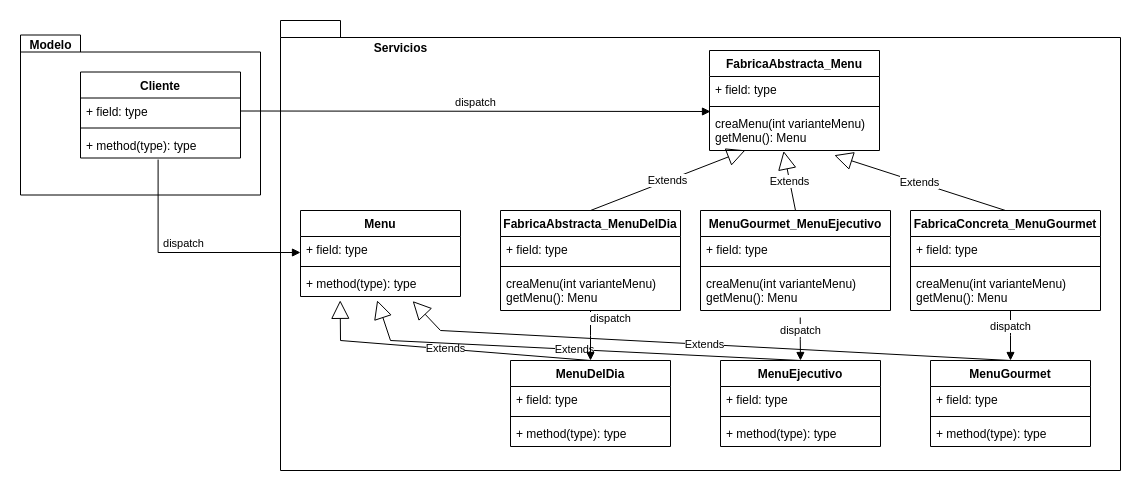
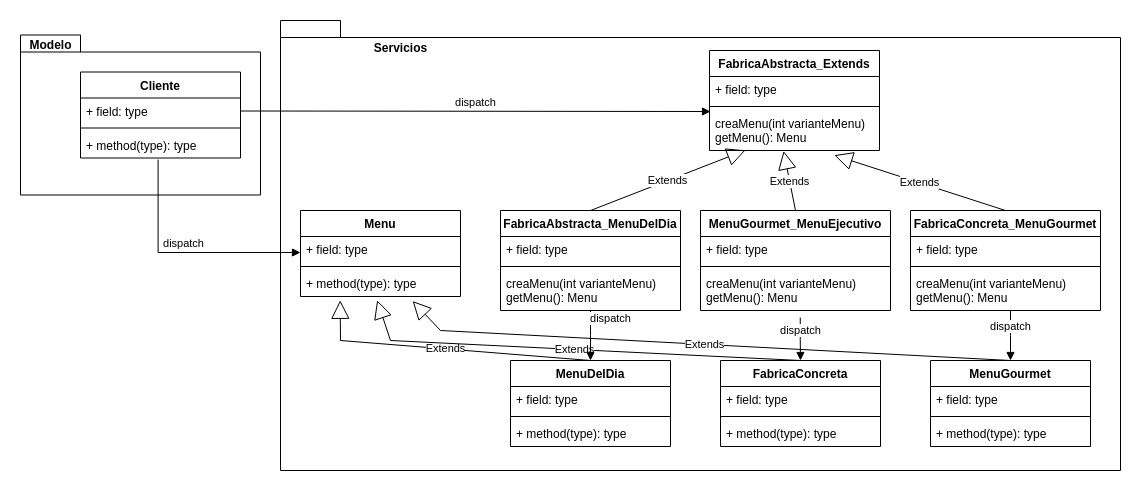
  <mxCell id="0" />
  <mxCell id="1" parent="0" />
  <mxCell id="2" value="" style="shape=folder;fontStyle=1;spacingTop=10;tabWidth=60;tabHeight=17;tabPosition=left;html=1;whiteSpace=wrap;" vertex="1" parent="1"><mxGeometry x="280" y="20" width="840" height="450" as="geometry" /></mxCell>
  <mxCell id="3" value="" style="shape=folder;fontStyle=1;spacingTop=10;tabWidth=60;tabHeight=17;tabPosition=left;html=1;whiteSpace=wrap;" vertex="1" parent="1"><mxGeometry x="20" y="34.5" width="240" height="160" as="geometry" /></mxCell>
- <mxCell id="4" value="FabricaAbstracta_Menu" style="swimlane;fontStyle=1;align=center;verticalAlign=top;childLayout=stackLayout;horizontal=1;startSize=26;horizontalStack=0;resizeParent=1;resizeParentMax=0;resizeLast=0;collapsible=1;marginBottom=0;whiteSpace=wrap;html=1;" vertex="1" parent="1"><mxGeometry x="709" y="50" width="170" height="100" as="geometry" /></mxCell>
+ <mxCell id="4" value="FabricaAbstracta_Extends" style="swimlane;fontStyle=1;align=center;verticalAlign=top;childLayout=stackLayout;horizontal=1;startSize=26;horizontalStack=0;resizeParent=1;resizeParentMax=0;resizeLast=0;collapsible=1;marginBottom=0;whiteSpace=wrap;html=1;" vertex="1" parent="1"><mxGeometry x="709" y="50" width="170" height="100" as="geometry" /></mxCell>
  <mxCell id="5" value="+ field: type" style="text;strokeColor=none;fillColor=none;align=left;verticalAlign=top;spacingLeft=4;spacingRight=4;overflow=hidden;rotatable=0;points=[[0,0.5],[1,0.5]];portConstraint=eastwest;whiteSpace=wrap;html=1;" vertex="1" parent="4"><mxGeometry y="26" width="170" height="26" as="geometry" /></mxCell>
  <mxCell id="6" value="" style="line;strokeWidth=1;fillColor=none;align=left;verticalAlign=middle;spacingTop=-1;spacingLeft=3;spacingRight=3;rotatable=0;labelPosition=right;points=[];portConstraint=eastwest;strokeColor=inherit;" vertex="1" parent="4"><mxGeometry y="52" width="170" height="8" as="geometry" /></mxCell>
  <mxCell id="7" value="creaMenu(int varianteMenu)&lt;br&gt;getMenu(): Menu" style="text;strokeColor=none;fillColor=none;align=left;verticalAlign=top;spacingLeft=4;spacingRight=4;overflow=hidden;rotatable=0;points=[[0,0.5],[1,0.5]];portConstraint=eastwest;whiteSpace=wrap;html=1;" vertex="1" parent="4"><mxGeometry y="60" width="170" height="40" as="geometry" /></mxCell>
  <mxCell id="8" value="MenuGourmet_MenuEjecutivo" style="swimlane;fontStyle=1;align=center;verticalAlign=top;childLayout=stackLayout;horizontal=1;startSize=26;horizontalStack=0;resizeParent=1;resizeParentMax=0;resizeLast=0;collapsible=1;marginBottom=0;whiteSpace=wrap;html=1;" vertex="1" parent="1"><mxGeometry x="700" y="210" width="190" height="100" as="geometry" /></mxCell>
  <mxCell id="9" value="+ field: type" style="text;strokeColor=none;fillColor=none;align=left;verticalAlign=top;spacingLeft=4;spacingRight=4;overflow=hidden;rotatable=0;points=[[0,0.5],[1,0.5]];portConstraint=eastwest;whiteSpace=wrap;html=1;" vertex="1" parent="8"><mxGeometry y="26" width="190" height="26" as="geometry" /></mxCell>
  <mxCell id="10" value="" style="line;strokeWidth=1;fillColor=none;align=left;verticalAlign=middle;spacingTop=-1;spacingLeft=3;spacingRight=3;rotatable=0;labelPosition=right;points=[];portConstraint=eastwest;strokeColor=inherit;" vertex="1" parent="8"><mxGeometry y="52" width="190" height="8" as="geometry" /></mxCell>
  <mxCell id="11" value="creaMenu(int varianteMenu)&lt;br style=&quot;border-color: var(--border-color);&quot;&gt;getMenu(): Menu" style="text;strokeColor=none;fillColor=none;align=left;verticalAlign=top;spacingLeft=4;spacingRight=4;overflow=hidden;rotatable=0;points=[[0,0.5],[1,0.5]];portConstraint=eastwest;whiteSpace=wrap;html=1;" vertex="1" parent="8"><mxGeometry y="60" width="190" height="40" as="geometry" /></mxCell>
  <mxCell id="12" value="FabricaAbstracta_MenuDelDia" style="swimlane;fontStyle=1;align=center;verticalAlign=top;childLayout=stackLayout;horizontal=1;startSize=26;horizontalStack=0;resizeParent=1;resizeParentMax=0;resizeLast=0;collapsible=1;marginBottom=0;whiteSpace=wrap;html=1;" vertex="1" parent="1"><mxGeometry x="500" y="210" width="180" height="100" as="geometry" /></mxCell>
  <mxCell id="13" value="+ field: type" style="text;strokeColor=none;fillColor=none;align=left;verticalAlign=top;spacingLeft=4;spacingRight=4;overflow=hidden;rotatable=0;points=[[0,0.5],[1,0.5]];portConstraint=eastwest;whiteSpace=wrap;html=1;" vertex="1" parent="12"><mxGeometry y="26" width="180" height="26" as="geometry" /></mxCell>
  <mxCell id="14" value="" style="line;strokeWidth=1;fillColor=none;align=left;verticalAlign=middle;spacingTop=-1;spacingLeft=3;spacingRight=3;rotatable=0;labelPosition=right;points=[];portConstraint=eastwest;strokeColor=inherit;" vertex="1" parent="12"><mxGeometry y="52" width="180" height="8" as="geometry" /></mxCell>
  <mxCell id="15" value="creaMenu(int varianteMenu)&lt;br style=&quot;border-color: var(--border-color);&quot;&gt;getMenu(): Menu" style="text;strokeColor=none;fillColor=none;align=left;verticalAlign=top;spacingLeft=4;spacingRight=4;overflow=hidden;rotatable=0;points=[[0,0.5],[1,0.5]];portConstraint=eastwest;whiteSpace=wrap;html=1;" vertex="1" parent="12"><mxGeometry y="60" width="180" height="40" as="geometry" /></mxCell>
  <mxCell id="16" value="FabricaConcreta_MenuGourmet" style="swimlane;fontStyle=1;align=center;verticalAlign=top;childLayout=stackLayout;horizontal=1;startSize=26;horizontalStack=0;resizeParent=1;resizeParentMax=0;resizeLast=0;collapsible=1;marginBottom=0;whiteSpace=wrap;html=1;" vertex="1" parent="1"><mxGeometry x="910" y="210" width="190" height="100" as="geometry" /></mxCell>
  <mxCell id="17" value="+ field: type" style="text;strokeColor=none;fillColor=none;align=left;verticalAlign=top;spacingLeft=4;spacingRight=4;overflow=hidden;rotatable=0;points=[[0,0.5],[1,0.5]];portConstraint=eastwest;whiteSpace=wrap;html=1;" vertex="1" parent="16"><mxGeometry y="26" width="190" height="26" as="geometry" /></mxCell>
  <mxCell id="18" value="" style="line;strokeWidth=1;fillColor=none;align=left;verticalAlign=middle;spacingTop=-1;spacingLeft=3;spacingRight=3;rotatable=0;labelPosition=right;points=[];portConstraint=eastwest;strokeColor=inherit;" vertex="1" parent="16"><mxGeometry y="52" width="190" height="8" as="geometry" /></mxCell>
  <mxCell id="19" value="creaMenu(int varianteMenu)&lt;br style=&quot;border-color: var(--border-color);&quot;&gt;getMenu(): Menu" style="text;strokeColor=none;fillColor=none;align=left;verticalAlign=top;spacingLeft=4;spacingRight=4;overflow=hidden;rotatable=0;points=[[0,0.5],[1,0.5]];portConstraint=eastwest;whiteSpace=wrap;html=1;" vertex="1" parent="16"><mxGeometry y="60" width="190" height="40" as="geometry" /></mxCell>
  <mxCell id="20" value="Extends" style="endArrow=block;endSize=16;endFill=0;html=1;rounded=0;entryX=0.211;entryY=0.995;entryDx=0;entryDy=0;entryPerimeter=0;exitX=0.5;exitY=0;exitDx=0;exitDy=0;" edge="1" parent="1" source="12" target="7"><mxGeometry width="160" relative="1" as="geometry"><mxPoint x="700" y="210" as="sourcePoint" /><mxPoint x="860" y="210" as="targetPoint" /></mxGeometry></mxCell>
  <mxCell id="21" value="Extends" style="endArrow=block;endSize=16;endFill=0;html=1;rounded=0;exitX=0.5;exitY=0;exitDx=0;exitDy=0;entryX=0.436;entryY=1.013;entryDx=0;entryDy=0;entryPerimeter=0;" edge="1" parent="1" source="8" target="7"><mxGeometry width="160" relative="1" as="geometry"><mxPoint x="700" y="210" as="sourcePoint" /><mxPoint x="795" y="160" as="targetPoint" /></mxGeometry></mxCell>
  <mxCell id="22" value="Extends" style="endArrow=block;endSize=16;endFill=0;html=1;rounded=0;entryX=0.734;entryY=1.118;entryDx=0;entryDy=0;entryPerimeter=0;exitX=0.5;exitY=0;exitDx=0;exitDy=0;" edge="1" parent="1" source="16" target="7"><mxGeometry width="160" relative="1" as="geometry"><mxPoint x="700" y="210" as="sourcePoint" /><mxPoint x="860" y="210" as="targetPoint" /></mxGeometry></mxCell>
  <mxCell id="23" value="Cliente" style="swimlane;fontStyle=1;align=center;verticalAlign=top;childLayout=stackLayout;horizontal=1;startSize=26;horizontalStack=0;resizeParent=1;resizeParentMax=0;resizeLast=0;collapsible=1;marginBottom=0;whiteSpace=wrap;html=1;" vertex="1" parent="1"><mxGeometry x="80" y="71.5" width="160" height="86" as="geometry" /></mxCell>
  <mxCell id="24" value="+ field: type" style="text;strokeColor=none;fillColor=none;align=left;verticalAlign=top;spacingLeft=4;spacingRight=4;overflow=hidden;rotatable=0;points=[[0,0.5],[1,0.5]];portConstraint=eastwest;whiteSpace=wrap;html=1;" vertex="1" parent="23"><mxGeometry y="26" width="160" height="26" as="geometry" /></mxCell>
  <mxCell id="25" value="" style="line;strokeWidth=1;fillColor=none;align=left;verticalAlign=middle;spacingTop=-1;spacingLeft=3;spacingRight=3;rotatable=0;labelPosition=right;points=[];portConstraint=eastwest;strokeColor=inherit;" vertex="1" parent="23"><mxGeometry y="52" width="160" height="8" as="geometry" /></mxCell>
  <mxCell id="26" value="+ method(type): type" style="text;strokeColor=none;fillColor=none;align=left;verticalAlign=top;spacingLeft=4;spacingRight=4;overflow=hidden;rotatable=0;points=[[0,0.5],[1,0.5]];portConstraint=eastwest;whiteSpace=wrap;html=1;" vertex="1" parent="23"><mxGeometry y="60" width="160" height="26" as="geometry" /></mxCell>
  <mxCell id="27" value="Modelo" style="text;align=center;fontStyle=1;verticalAlign=middle;spacingLeft=3;spacingRight=3;strokeColor=none;rotatable=0;points=[[0,0.5],[1,0.5]];portConstraint=eastwest;html=1;" vertex="1" parent="1"><mxGeometry x="20" y="31.5" width="60" height="26" as="geometry" /></mxCell>
  <mxCell id="28" value="MenuDelDia" style="swimlane;fontStyle=1;align=center;verticalAlign=top;childLayout=stackLayout;horizontal=1;startSize=26;horizontalStack=0;resizeParent=1;resizeParentMax=0;resizeLast=0;collapsible=1;marginBottom=0;whiteSpace=wrap;html=1;" vertex="1" parent="1"><mxGeometry x="510" y="360" width="160" height="86" as="geometry" /></mxCell>
  <mxCell id="29" value="+ field: type" style="text;strokeColor=none;fillColor=none;align=left;verticalAlign=top;spacingLeft=4;spacingRight=4;overflow=hidden;rotatable=0;points=[[0,0.5],[1,0.5]];portConstraint=eastwest;whiteSpace=wrap;html=1;" vertex="1" parent="28"><mxGeometry y="26" width="160" height="26" as="geometry" /></mxCell>
  <mxCell id="30" value="" style="line;strokeWidth=1;fillColor=none;align=left;verticalAlign=middle;spacingTop=-1;spacingLeft=3;spacingRight=3;rotatable=0;labelPosition=right;points=[];portConstraint=eastwest;strokeColor=inherit;" vertex="1" parent="28"><mxGeometry y="52" width="160" height="8" as="geometry" /></mxCell>
  <mxCell id="31" value="+ method(type): type" style="text;strokeColor=none;fillColor=none;align=left;verticalAlign=top;spacingLeft=4;spacingRight=4;overflow=hidden;rotatable=0;points=[[0,0.5],[1,0.5]];portConstraint=eastwest;whiteSpace=wrap;html=1;" vertex="1" parent="28"><mxGeometry y="60" width="160" height="26" as="geometry" /></mxCell>
- <mxCell id="32" value="MenuEjecutivo" style="swimlane;fontStyle=1;align=center;verticalAlign=top;childLayout=stackLayout;horizontal=1;startSize=26;horizontalStack=0;resizeParent=1;resizeParentMax=0;resizeLast=0;collapsible=1;marginBottom=0;whiteSpace=wrap;html=1;" vertex="1" parent="1"><mxGeometry x="720" y="360" width="160" height="86" as="geometry" /></mxCell>
+ <mxCell id="32" value="FabricaConcreta" style="swimlane;fontStyle=1;align=center;verticalAlign=top;childLayout=stackLayout;horizontal=1;startSize=26;horizontalStack=0;resizeParent=1;resizeParentMax=0;resizeLast=0;collapsible=1;marginBottom=0;whiteSpace=wrap;html=1;" vertex="1" parent="1"><mxGeometry x="720" y="360" width="160" height="86" as="geometry" /></mxCell>
  <mxCell id="33" value="+ field: type" style="text;strokeColor=none;fillColor=none;align=left;verticalAlign=top;spacingLeft=4;spacingRight=4;overflow=hidden;rotatable=0;points=[[0,0.5],[1,0.5]];portConstraint=eastwest;whiteSpace=wrap;html=1;" vertex="1" parent="32"><mxGeometry y="26" width="160" height="26" as="geometry" /></mxCell>
  <mxCell id="34" value="" style="line;strokeWidth=1;fillColor=none;align=left;verticalAlign=middle;spacingTop=-1;spacingLeft=3;spacingRight=3;rotatable=0;labelPosition=right;points=[];portConstraint=eastwest;strokeColor=inherit;" vertex="1" parent="32"><mxGeometry y="52" width="160" height="8" as="geometry" /></mxCell>
  <mxCell id="35" value="+ method(type): type" style="text;strokeColor=none;fillColor=none;align=left;verticalAlign=top;spacingLeft=4;spacingRight=4;overflow=hidden;rotatable=0;points=[[0,0.5],[1,0.5]];portConstraint=eastwest;whiteSpace=wrap;html=1;" vertex="1" parent="32"><mxGeometry y="60" width="160" height="26" as="geometry" /></mxCell>
  <mxCell id="36" value="MenuGourmet" style="swimlane;fontStyle=1;align=center;verticalAlign=top;childLayout=stackLayout;horizontal=1;startSize=26;horizontalStack=0;resizeParent=1;resizeParentMax=0;resizeLast=0;collapsible=1;marginBottom=0;whiteSpace=wrap;html=1;" vertex="1" parent="1"><mxGeometry x="930" y="360" width="160" height="86" as="geometry" /></mxCell>
  <mxCell id="37" value="+ field: type" style="text;strokeColor=none;fillColor=none;align=left;verticalAlign=top;spacingLeft=4;spacingRight=4;overflow=hidden;rotatable=0;points=[[0,0.5],[1,0.5]];portConstraint=eastwest;whiteSpace=wrap;html=1;" vertex="1" parent="36"><mxGeometry y="26" width="160" height="26" as="geometry" /></mxCell>
  <mxCell id="38" value="" style="line;strokeWidth=1;fillColor=none;align=left;verticalAlign=middle;spacingTop=-1;spacingLeft=3;spacingRight=3;rotatable=0;labelPosition=right;points=[];portConstraint=eastwest;strokeColor=inherit;" vertex="1" parent="36"><mxGeometry y="52" width="160" height="8" as="geometry" /></mxCell>
  <mxCell id="39" value="+ method(type): type" style="text;strokeColor=none;fillColor=none;align=left;verticalAlign=top;spacingLeft=4;spacingRight=4;overflow=hidden;rotatable=0;points=[[0,0.5],[1,0.5]];portConstraint=eastwest;whiteSpace=wrap;html=1;" vertex="1" parent="36"><mxGeometry y="60" width="160" height="26" as="geometry" /></mxCell>
  <mxCell id="40" value="Menu" style="swimlane;fontStyle=1;align=center;verticalAlign=top;childLayout=stackLayout;horizontal=1;startSize=26;horizontalStack=0;resizeParent=1;resizeParentMax=0;resizeLast=0;collapsible=1;marginBottom=0;whiteSpace=wrap;html=1;" vertex="1" parent="1"><mxGeometry x="300" y="210" width="160" height="86" as="geometry" /></mxCell>
  <mxCell id="41" value="+ field: type" style="text;strokeColor=none;fillColor=none;align=left;verticalAlign=top;spacingLeft=4;spacingRight=4;overflow=hidden;rotatable=0;points=[[0,0.5],[1,0.5]];portConstraint=eastwest;whiteSpace=wrap;html=1;" vertex="1" parent="40"><mxGeometry y="26" width="160" height="26" as="geometry" /></mxCell>
  <mxCell id="42" value="" style="line;strokeWidth=1;fillColor=none;align=left;verticalAlign=middle;spacingTop=-1;spacingLeft=3;spacingRight=3;rotatable=0;labelPosition=right;points=[];portConstraint=eastwest;strokeColor=inherit;" vertex="1" parent="40"><mxGeometry y="52" width="160" height="8" as="geometry" /></mxCell>
  <mxCell id="43" value="+ method(type): type" style="text;strokeColor=none;fillColor=none;align=left;verticalAlign=top;spacingLeft=4;spacingRight=4;overflow=hidden;rotatable=0;points=[[0,0.5],[1,0.5]];portConstraint=eastwest;whiteSpace=wrap;html=1;" vertex="1" parent="40"><mxGeometry y="60" width="160" height="26" as="geometry" /></mxCell>
  <mxCell id="44" value="Extends" style="endArrow=block;endSize=16;endFill=0;html=1;rounded=0;exitX=0.5;exitY=0;exitDx=0;exitDy=0;entryX=0.248;entryY=1.147;entryDx=0;entryDy=0;entryPerimeter=0;" edge="1" parent="1" source="28" target="43"><mxGeometry width="160" relative="1" as="geometry"><mxPoint x="410" y="320" as="sourcePoint" /><mxPoint x="570" y="320" as="targetPoint" /><Array as="points"><mxPoint x="340" y="340" /></Array></mxGeometry></mxCell>
  <mxCell id="45" value="Extends" style="endArrow=block;endSize=16;endFill=0;html=1;rounded=0;exitX=0.5;exitY=0;exitDx=0;exitDy=0;entryX=0.479;entryY=1.147;entryDx=0;entryDy=0;entryPerimeter=0;" edge="1" parent="1" source="32" target="43"><mxGeometry width="160" relative="1" as="geometry"><mxPoint x="410" y="320" as="sourcePoint" /><mxPoint x="570" y="320" as="targetPoint" /><Array as="points"><mxPoint x="390" y="340" /></Array></mxGeometry></mxCell>
  <mxCell id="46" value="Extends" style="endArrow=block;endSize=16;endFill=0;html=1;rounded=0;exitX=0.5;exitY=0;exitDx=0;exitDy=0;entryX=0.701;entryY=1.176;entryDx=0;entryDy=0;entryPerimeter=0;" edge="1" parent="1" source="36" target="43"><mxGeometry width="160" relative="1" as="geometry"><mxPoint x="520" y="320" as="sourcePoint" /><mxPoint x="410" y="310" as="targetPoint" /><Array as="points"><mxPoint x="440" y="330" /></Array></mxGeometry></mxCell>
  <mxCell id="47" value="dispatch" style="html=1;verticalAlign=bottom;endArrow=block;edgeStyle=elbowEdgeStyle;elbow=vertical;curved=0;rounded=0;entryX=0.5;entryY=0;entryDx=0;entryDy=0;" edge="1" parent="1" target="28"><mxGeometry x="-0.333" y="20" width="80" relative="1" as="geometry"><mxPoint x="590" y="310" as="sourcePoint" /><mxPoint x="640" y="320" as="targetPoint" /><mxPoint as="offset" /></mxGeometry></mxCell>
  <mxCell id="48" value="dispatch" style="html=1;verticalAlign=bottom;endArrow=block;edgeStyle=elbowEdgeStyle;elbow=vertical;curved=0;rounded=0;entryX=0.5;entryY=0;entryDx=0;entryDy=0;exitX=0.525;exitY=1.176;exitDx=0;exitDy=0;exitPerimeter=0;" edge="1" parent="1" source="11" target="32"><mxGeometry width="80" relative="1" as="geometry"><mxPoint x="560" y="320" as="sourcePoint" /><mxPoint x="640" y="320" as="targetPoint" /></mxGeometry></mxCell>
  <mxCell id="49" value="dispatch" style="html=1;verticalAlign=bottom;endArrow=block;edgeStyle=elbowEdgeStyle;elbow=vertical;curved=0;rounded=0;entryX=0.5;entryY=0;entryDx=0;entryDy=0;" edge="1" parent="1" target="36"><mxGeometry width="80" relative="1" as="geometry"><mxPoint x="1010" y="310" as="sourcePoint" /><mxPoint x="850" y="340" as="targetPoint" /></mxGeometry></mxCell>
  <mxCell id="50" value="dispatch" style="html=1;verticalAlign=bottom;endArrow=block;edgeStyle=elbowEdgeStyle;elbow=vertical;curved=0;rounded=0;exitX=0.485;exitY=1.06;exitDx=0;exitDy=0;exitPerimeter=0;" edge="1" parent="1" source="26"><mxGeometry width="80" relative="1" as="geometry"><mxPoint x="220" y="252.33" as="sourcePoint" /><mxPoint x="300" y="252.33" as="targetPoint" /><Array as="points"><mxPoint x="230" y="252" /></Array></mxGeometry></mxCell>
  <mxCell id="51" value="Servicios" style="text;align=center;fontStyle=1;verticalAlign=middle;spacingLeft=3;spacingRight=3;strokeColor=none;rotatable=0;points=[[0,0.5],[1,0.5]];portConstraint=eastwest;html=1;" vertex="1" parent="1"><mxGeometry x="370" y="34.5" width="60" height="26" as="geometry" /></mxCell>
  <mxCell id="52" value="dispatch" style="html=1;verticalAlign=bottom;endArrow=block;edgeStyle=elbowEdgeStyle;elbow=vertical;curved=0;rounded=0;exitX=1;exitY=0.5;exitDx=0;exitDy=0;" edge="1" parent="1" source="24"><mxGeometry width="80" relative="1" as="geometry"><mxPoint x="640" y="99.33" as="sourcePoint" /><mxPoint x="710" y="111" as="targetPoint" /></mxGeometry></mxCell>
